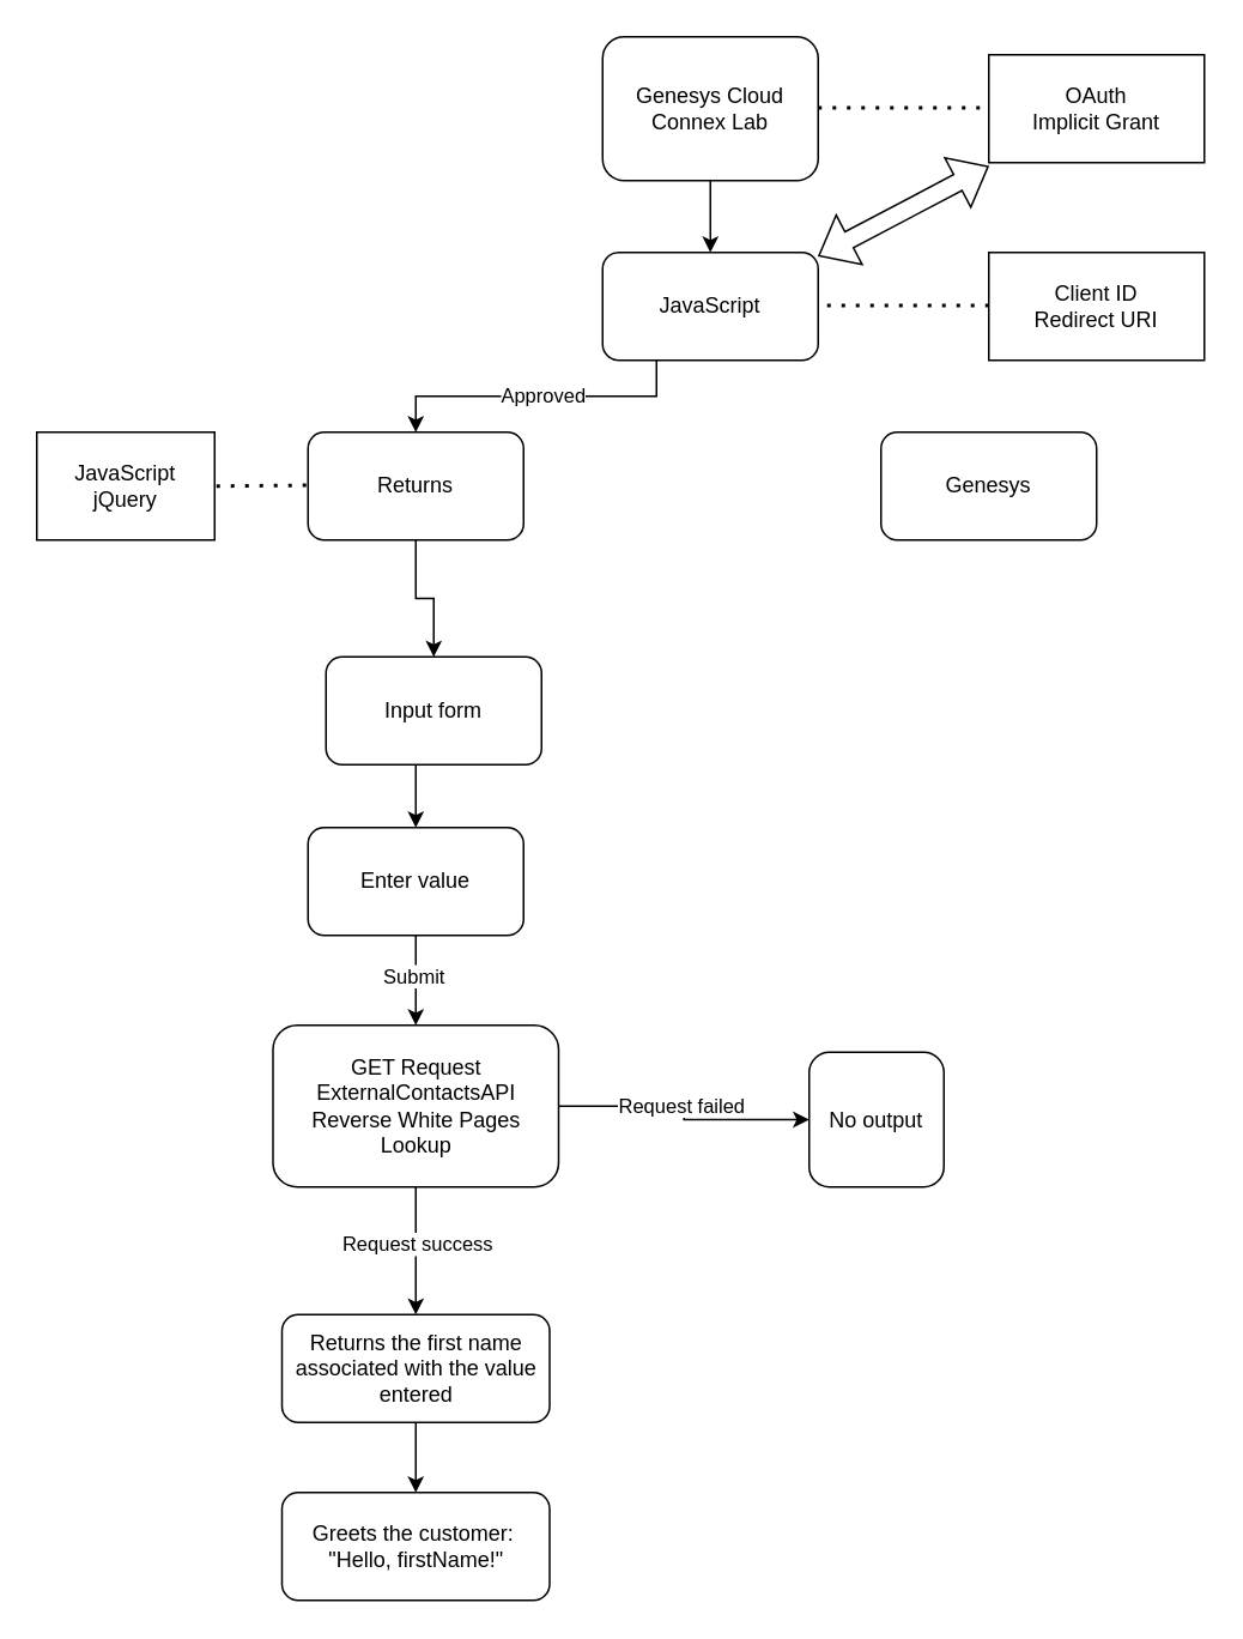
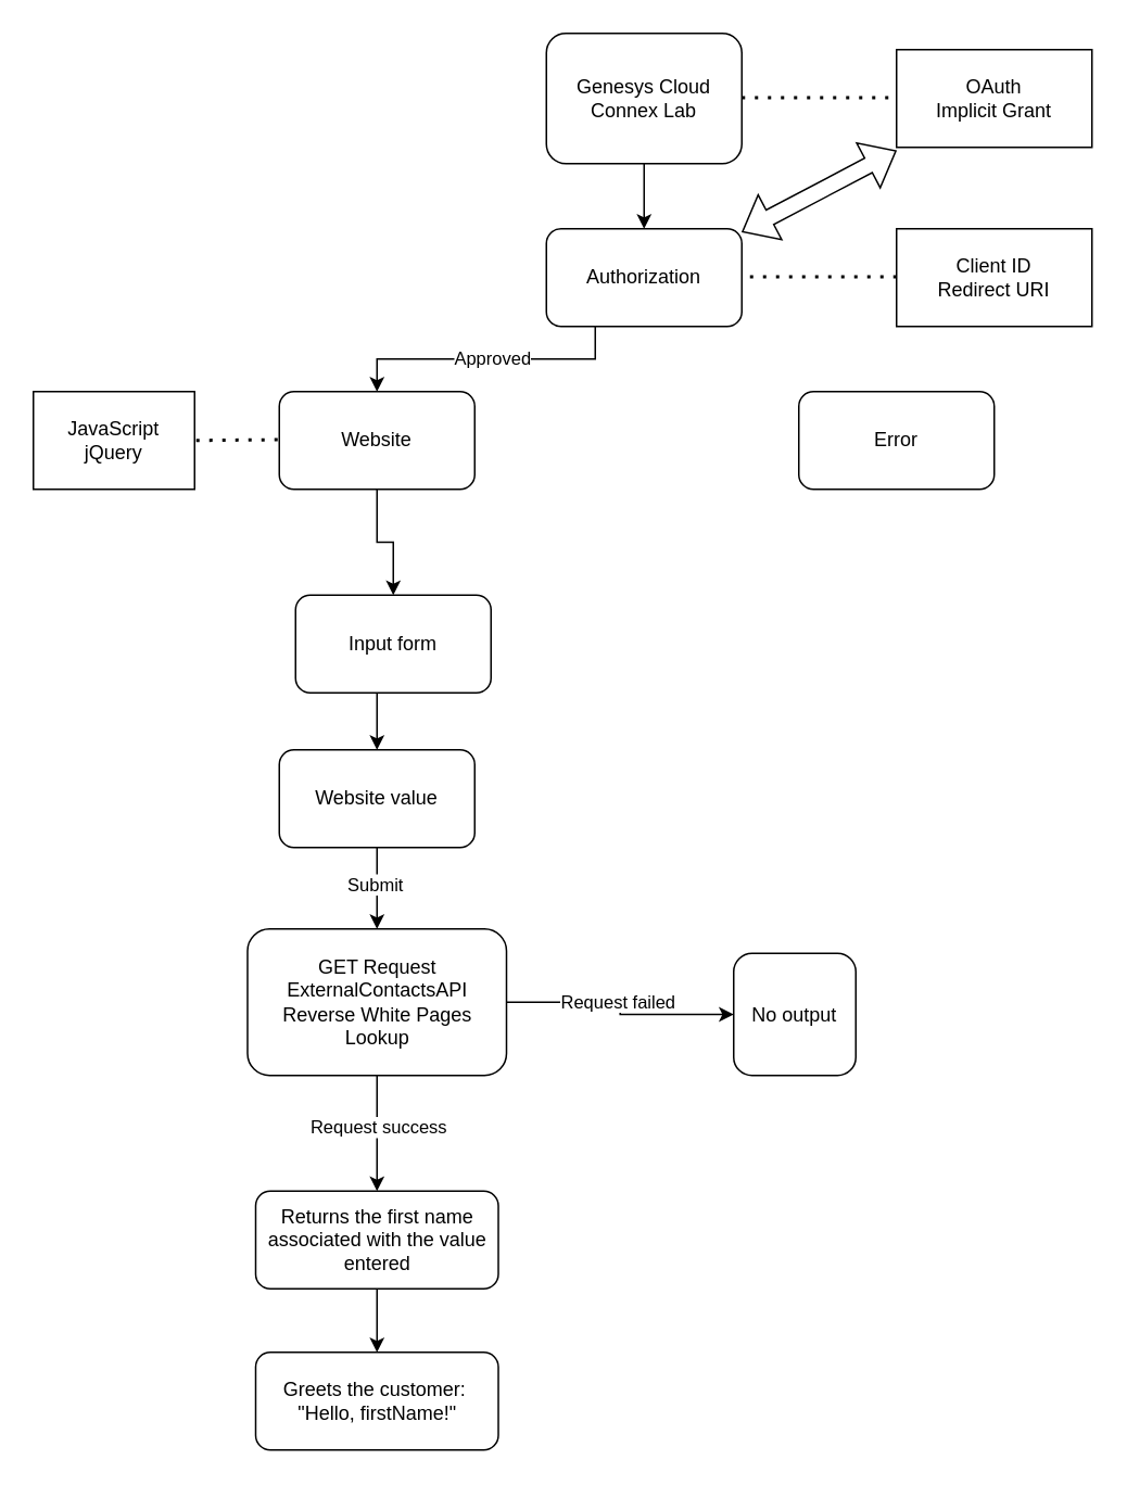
  <mxCell id="0" />
  <mxCell id="1" parent="0" />
  <mxCell id="2" style="edgeStyle=orthogonalEdgeStyle;rounded=0;orthogonalLoop=1;jettySize=auto;html=1;" edge="1" parent="1" source="3"><mxGeometry relative="1" as="geometry"><mxPoint x="395" y="140" as="targetPoint" /></mxGeometry></mxCell>
  <mxCell id="3" value="Genesys Cloud&lt;br&gt;Connex Lab" style="rounded=1;whiteSpace=wrap;html=1;" vertex="1" parent="1"><mxGeometry x="335" y="20" width="120" height="80" as="geometry" /></mxCell>
  <mxCell id="4" value="OAuth&lt;br&gt;Implicit Grant" style="rounded=0;whiteSpace=wrap;html=1;" vertex="1" parent="1"><mxGeometry x="550" y="30" width="120" height="60" as="geometry" /></mxCell>
  <mxCell id="5" value="" style="endArrow=none;dashed=1;html=1;dashPattern=1 3;strokeWidth=2;rounded=0;" edge="1" parent="1"><mxGeometry width="50" height="50" relative="1" as="geometry"><mxPoint x="455" y="59.5" as="sourcePoint" /><mxPoint x="545" y="59.5" as="targetPoint" /></mxGeometry></mxCell>
  <mxCell id="6" style="edgeStyle=orthogonalEdgeStyle;rounded=0;orthogonalLoop=1;jettySize=auto;html=1;exitX=0.25;exitY=1;exitDx=0;exitDy=0;entryX=0.5;entryY=0;entryDx=0;entryDy=0;" edge="1" parent="1" source="8" target="13"><mxGeometry relative="1" as="geometry" /></mxCell>
  <mxCell id="7" value="Approved" style="edgeLabel;html=1;align=center;verticalAlign=middle;resizable=0;points=[];" vertex="1" connectable="0" parent="6"><mxGeometry x="-0.276" y="1" relative="1" as="geometry"><mxPoint x="-21" y="-2" as="offset" /></mxGeometry></mxCell>
- <mxCell id="8" value="JavaScript" style="rounded=1;whiteSpace=wrap;html=1;" vertex="1" parent="1"><mxGeometry x="335" y="140" width="120" height="60" as="geometry" /></mxCell>
+ <mxCell id="8" value="Authorization" style="rounded=1;whiteSpace=wrap;html=1;" vertex="1" parent="1"><mxGeometry x="335" y="140" width="120" height="60" as="geometry" /></mxCell>
  <mxCell id="9" value="" style="shape=flexArrow;endArrow=classic;startArrow=classic;html=1;rounded=0;exitX=1;exitY=0;exitDx=0;exitDy=0;entryX=0;entryY=1;entryDx=0;entryDy=0;" edge="1" parent="1"><mxGeometry width="100" height="100" relative="1" as="geometry"><mxPoint x="455" y="142" as="sourcePoint" /><mxPoint x="550" y="92" as="targetPoint" /></mxGeometry></mxCell>
  <mxCell id="10" value="" style="endArrow=none;dashed=1;html=1;dashPattern=1 3;strokeWidth=2;rounded=0;" edge="1" parent="1"><mxGeometry width="50" height="50" relative="1" as="geometry"><mxPoint x="460" y="169.5" as="sourcePoint" /><mxPoint x="550" y="169.5" as="targetPoint" /></mxGeometry></mxCell>
  <mxCell id="11" value="Client ID&lt;br&gt;Redirect URI" style="rounded=0;whiteSpace=wrap;html=1;" vertex="1" parent="1"><mxGeometry x="550" y="140" width="120" height="60" as="geometry" /></mxCell>
  <mxCell id="12" style="edgeStyle=orthogonalEdgeStyle;rounded=0;orthogonalLoop=1;jettySize=auto;html=1;exitX=0.5;exitY=1;exitDx=0;exitDy=0;" edge="1" parent="1" source="13" target="16"><mxGeometry relative="1" as="geometry" /></mxCell>
- <mxCell id="13" value="Returns" style="rounded=1;whiteSpace=wrap;html=1;" vertex="1" parent="1"><mxGeometry x="171" y="240" width="120" height="60" as="geometry" /></mxCell>
- <mxCell id="14" value="Genesys" style="rounded=1;whiteSpace=wrap;html=1;" vertex="1" parent="1"><mxGeometry x="490" y="240" width="120" height="60" as="geometry" /></mxCell>
+ <mxCell id="13" value="Website" style="rounded=1;whiteSpace=wrap;html=1;" vertex="1" parent="1"><mxGeometry x="171" y="240" width="120" height="60" as="geometry" /></mxCell>
+ <mxCell id="14" value="Error" style="rounded=1;whiteSpace=wrap;html=1;" vertex="1" parent="1"><mxGeometry x="490" y="240" width="120" height="60" as="geometry" /></mxCell>
  <mxCell id="15" style="edgeStyle=orthogonalEdgeStyle;rounded=0;orthogonalLoop=1;jettySize=auto;html=1;exitX=0.5;exitY=1;exitDx=0;exitDy=0;" edge="1" parent="1" source="16"><mxGeometry relative="1" as="geometry"><mxPoint x="231" y="460" as="targetPoint" /></mxGeometry></mxCell>
  <mxCell id="16" value="Input form" style="rounded=1;whiteSpace=wrap;html=1;" vertex="1" parent="1"><mxGeometry x="181" y="365" width="120" height="60" as="geometry" /></mxCell>
  <mxCell id="17" value="" style="endArrow=none;dashed=1;html=1;dashPattern=1 3;strokeWidth=2;rounded=0;" edge="1" parent="1" target="18"><mxGeometry width="50" height="50" relative="1" as="geometry"><mxPoint x="110" y="270" as="sourcePoint" /><mxPoint x="171" y="269.5" as="targetPoint" /></mxGeometry></mxCell>
  <mxCell id="18" value="JavaScript&lt;br&gt;jQuery" style="rounded=0;whiteSpace=wrap;html=1;" vertex="1" parent="1"><mxGeometry x="20" y="240" width="99" height="60" as="geometry" /></mxCell>
  <mxCell id="19" value="" style="endArrow=none;dashed=1;html=1;dashPattern=1 3;strokeWidth=2;rounded=0;" edge="1" parent="1"><mxGeometry width="50" height="50" relative="1" as="geometry"><mxPoint x="120" y="270" as="sourcePoint" /><mxPoint x="171" y="269.5" as="targetPoint" /></mxGeometry></mxCell>
  <mxCell id="20" style="edgeStyle=orthogonalEdgeStyle;rounded=0;orthogonalLoop=1;jettySize=auto;html=1;exitX=0.5;exitY=1;exitDx=0;exitDy=0;" edge="1" parent="1" source="22"><mxGeometry relative="1" as="geometry"><mxPoint x="231" y="570" as="targetPoint" /></mxGeometry></mxCell>
  <mxCell id="21" value="Submit" style="edgeLabel;html=1;align=center;verticalAlign=middle;resizable=0;points=[];" vertex="1" connectable="0" parent="20"><mxGeometry x="-0.12" y="2" relative="1" as="geometry"><mxPoint x="-4" as="offset" /></mxGeometry></mxCell>
- <mxCell id="22" value="Enter value" style="rounded=1;whiteSpace=wrap;html=1;" vertex="1" parent="1"><mxGeometry x="171" y="460" width="120" height="60" as="geometry" /></mxCell>
+ <mxCell id="22" value="Website value" style="rounded=1;whiteSpace=wrap;html=1;" vertex="1" parent="1"><mxGeometry x="171" y="460" width="120" height="60" as="geometry" /></mxCell>
  <mxCell id="23" style="edgeStyle=orthogonalEdgeStyle;rounded=0;orthogonalLoop=1;jettySize=auto;html=1;exitX=0.5;exitY=1;exitDx=0;exitDy=0;" edge="1" parent="1" source="27" target="29"><mxGeometry relative="1" as="geometry" /></mxCell>
  <mxCell id="24" value="Request success" style="edgeLabel;html=1;align=center;verticalAlign=middle;resizable=0;points=[];" vertex="1" connectable="0" parent="23"><mxGeometry x="-0.12" relative="1" as="geometry"><mxPoint as="offset" /></mxGeometry></mxCell>
  <mxCell id="25" style="edgeStyle=orthogonalEdgeStyle;rounded=0;orthogonalLoop=1;jettySize=auto;html=1;exitX=1;exitY=0.5;exitDx=0;exitDy=0;" edge="1" parent="1" source="27" target="30"><mxGeometry relative="1" as="geometry" /></mxCell>
  <mxCell id="26" value="Request failed" style="edgeLabel;html=1;align=center;verticalAlign=middle;resizable=0;points=[];" vertex="1" connectable="0" parent="25"><mxGeometry x="-0.373" y="1" relative="1" as="geometry"><mxPoint x="22" as="offset" /></mxGeometry></mxCell>
  <mxCell id="27" value="GET Request&lt;br&gt;ExternalContactsAPI&lt;br&gt;Reverse White Pages Lookup" style="rounded=1;whiteSpace=wrap;html=1;" vertex="1" parent="1"><mxGeometry x="151.5" y="570" width="159" height="90" as="geometry" /></mxCell>
  <mxCell id="28" value="" style="edgeStyle=orthogonalEdgeStyle;rounded=0;orthogonalLoop=1;jettySize=auto;html=1;" edge="1" parent="1" source="29" target="31"><mxGeometry relative="1" as="geometry" /></mxCell>
  <mxCell id="29" value="Returns the first name associated with the value entered" style="rounded=1;whiteSpace=wrap;html=1;" vertex="1" parent="1"><mxGeometry x="156.5" y="731" width="149" height="60" as="geometry" /></mxCell>
  <mxCell id="30" value="No output" style="rounded=1;whiteSpace=wrap;html=1;" vertex="1" parent="1"><mxGeometry x="450" y="585" width="75" height="75" as="geometry" /></mxCell>
  <mxCell id="31" value="Greets the customer:&amp;nbsp;&lt;br&gt;&quot;Hello, firstName!&quot;" style="rounded=1;whiteSpace=wrap;html=1;" vertex="1" parent="1"><mxGeometry x="156.5" y="830" width="149" height="60" as="geometry" /></mxCell>
